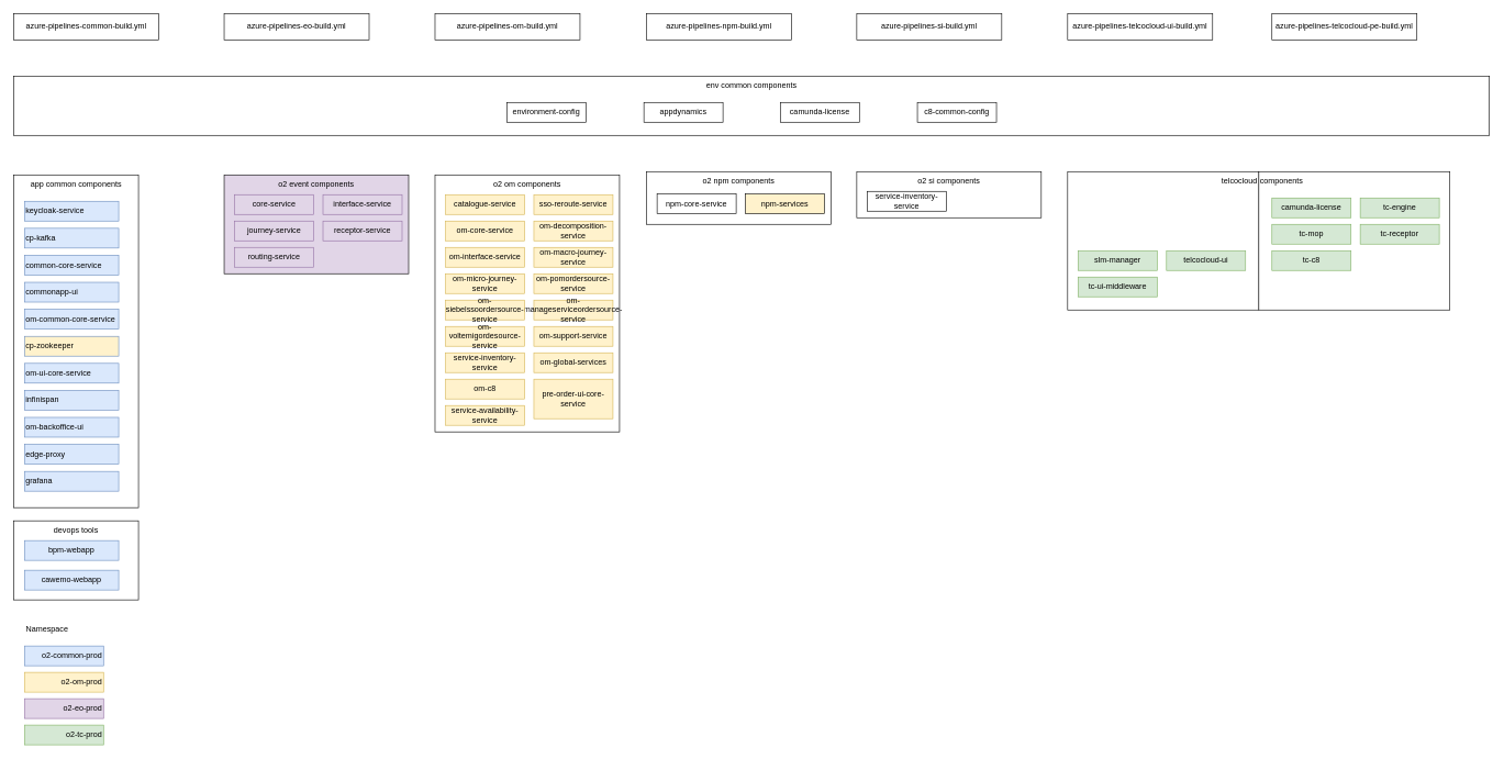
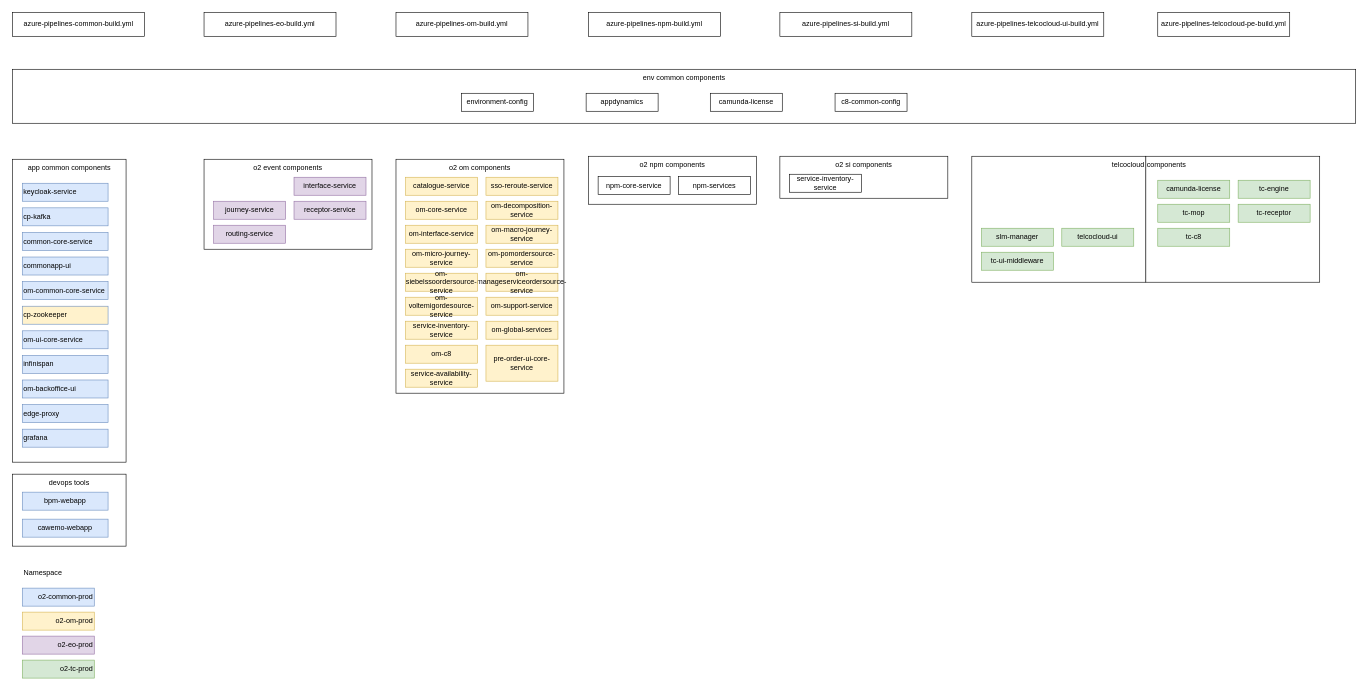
  <mxCell id="0" />
  <mxCell id="1" parent="0" />
  <mxCell id="2" value="components" style="rounded=0;whiteSpace=wrap;html=1;verticalAlign=top;align=left;" parent="1" vertex="1"><mxGeometry x="1909" y="260" width="290" height="210" as="geometry" /></mxCell>
  <mxCell id="3" value="env common components" style="rounded=0;whiteSpace=wrap;html=1;verticalAlign=top;" parent="1" vertex="1"><mxGeometry x="20" y="115" width="2239" height="90" as="geometry" /></mxCell>
  <mxCell id="4" value="environment-config" style="rounded=0;whiteSpace=wrap;html=1;" parent="1" vertex="1"><mxGeometry x="768" y="155" width="120" height="30" as="geometry" /></mxCell>
  <mxCell id="5" value="appdynamics" style="rounded=0;whiteSpace=wrap;html=1;" parent="1" vertex="1"><mxGeometry x="976" y="155" width="120" height="30" as="geometry" /></mxCell>
  <mxCell id="6" value="camunda-license" style="rounded=0;whiteSpace=wrap;html=1;" parent="1" vertex="1"><mxGeometry x="1183" y="155" width="120" height="30" as="geometry" /></mxCell>
  <mxCell id="7" value="c8-common-config" style="rounded=0;whiteSpace=wrap;html=1;" parent="1" vertex="1"><mxGeometry x="1391" y="155" width="120" height="30" as="geometry" /></mxCell>
  <mxCell id="8" value="app common components" style="rounded=0;whiteSpace=wrap;html=1;verticalAlign=top;" parent="1" vertex="1"><mxGeometry x="20" y="265" width="189" height="505" as="geometry" /></mxCell>
  <mxCell id="9" value="cp-zookeeper" style="rounded=0;whiteSpace=wrap;html=1;fillColor=#fff2cc;strokeColor=#6c8ebf;align=left;flipV=0;flipH=0;" parent="1" vertex="1"><mxGeometry x="36" y="510" width="143" height="30" as="geometry" /></mxCell>
  <mxCell id="10" value="keycloak-service" style="rounded=0;whiteSpace=wrap;html=1;fillColor=#dae8fc;strokeColor=#6c8ebf;align=left;flipV=0;flipH=0;" parent="1" vertex="1"><mxGeometry x="36" y="305" width="143" height="30" as="geometry" /></mxCell>
  <mxCell id="11" value="cp-kafka" style="rounded=0;whiteSpace=wrap;html=1;fillColor=#dae8fc;strokeColor=#6c8ebf;align=left;flipV=0;flipH=0;" parent="1" vertex="1"><mxGeometry x="36" y="346" width="143" height="30" as="geometry" /></mxCell>
  <mxCell id="12" value="edge-proxy" style="rounded=0;whiteSpace=wrap;html=1;fillColor=#dae8fc;strokeColor=#6c8ebf;align=left;flipV=0;flipH=0;" parent="1" vertex="1"><mxGeometry x="36" y="674" width="143" height="30" as="geometry" /></mxCell>
  <mxCell id="13" value="common-core-service" style="rounded=0;whiteSpace=wrap;html=1;fillColor=#dae8fc;strokeColor=#6c8ebf;align=left;flipV=0;flipH=0;" parent="1" vertex="1"><mxGeometry x="36" y="387" width="143" height="30" as="geometry" /></mxCell>
  <mxCell id="14" value="om-backoffice-ui" style="rounded=0;whiteSpace=wrap;html=1;fillColor=#dae8fc;strokeColor=#6c8ebf;align=left;flipV=0;flipH=0;" parent="1" vertex="1"><mxGeometry x="36" y="633" width="143" height="30" as="geometry" /></mxCell>
  <mxCell id="15" value="commonapp-ui" style="rounded=0;whiteSpace=wrap;html=1;fillColor=#dae8fc;strokeColor=#6c8ebf;align=left;flipV=0;flipH=0;" parent="1" vertex="1"><mxGeometry x="36" y="428" width="143" height="30" as="geometry" /></mxCell>
  <mxCell id="16" value="infinispan" style="rounded=0;whiteSpace=wrap;html=1;fillColor=#dae8fc;strokeColor=#6c8ebf;align=left;flipV=0;flipH=0;" parent="1" vertex="1"><mxGeometry x="36" y="592" width="143" height="30" as="geometry" /></mxCell>
  <mxCell id="17" value="om-common-core-service" style="rounded=0;whiteSpace=wrap;html=1;fillColor=#dae8fc;strokeColor=#6c8ebf;align=left;flipV=0;flipH=0;" parent="1" vertex="1"><mxGeometry x="36" y="469" width="143" height="30" as="geometry" /></mxCell>
  <mxCell id="18" value="om-ui-core-service" style="rounded=0;whiteSpace=wrap;html=1;fillColor=#dae8fc;strokeColor=#6c8ebf;align=left;flipV=0;flipH=0;" parent="1" vertex="1"><mxGeometry x="36" y="551" width="143" height="30" as="geometry" /></mxCell>
- <mxCell id="19" value="o2 event components" style="rounded=0;whiteSpace=wrap;html=1;verticalAlign=top;fillColor=#e1d5e7;" parent="1" vertex="1"><mxGeometry x="339" y="265" width="280" height="150" as="geometry" /></mxCell>
+ <mxCell id="19" value="o2 event components" style="rounded=0;whiteSpace=wrap;html=1;verticalAlign=top;" parent="1" vertex="1"><mxGeometry x="339" y="265" width="280" height="150" as="geometry" /></mxCell>
  <mxCell id="20" value="routing-service" style="rounded=0;whiteSpace=wrap;html=1;fillColor=#e1d5e7;strokeColor=#9673a6;" parent="1" vertex="1"><mxGeometry x="355" y="375" width="120" height="30" as="geometry" /></mxCell>
  <mxCell id="21" value="receptor-service" style="rounded=0;whiteSpace=wrap;html=1;fillColor=#e1d5e7;strokeColor=#9673a6;" parent="1" vertex="1"><mxGeometry x="489" y="335" width="120" height="30" as="geometry" /></mxCell>
  <mxCell id="22" value="journey-service" style="rounded=0;whiteSpace=wrap;html=1;fillColor=#e1d5e7;strokeColor=#9673a6;" parent="1" vertex="1"><mxGeometry x="355" y="335" width="120" height="30" as="geometry" /></mxCell>
- <mxCell id="23" value="core-service" style="rounded=0;whiteSpace=wrap;html=1;fillColor=#e1d5e7;strokeColor=#9673a6;" parent="1" vertex="1"><mxGeometry x="355" y="295" width="120" height="30" as="geometry" /></mxCell>
  <mxCell id="24" value="interface-service" style="rounded=0;whiteSpace=wrap;html=1;fillColor=#e1d5e7;strokeColor=#9673a6;" parent="1" vertex="1"><mxGeometry x="489" y="295" width="120" height="30" as="geometry" /></mxCell>
  <mxCell id="25" value="o2 om components" style="rounded=0;whiteSpace=wrap;html=1;verticalAlign=top;" parent="1" vertex="1"><mxGeometry x="659" y="265" width="280" height="390" as="geometry" /></mxCell>
  <mxCell id="26" value="service-availability-service" style="rounded=0;whiteSpace=wrap;html=1;fillColor=#fff2cc;strokeColor=#d6b656;" parent="1" vertex="1"><mxGeometry x="675" y="615" width="120" height="30" as="geometry" /></mxCell>
  <mxCell id="27" value="pre-order-ui-core-service" style="rounded=0;whiteSpace=wrap;html=1;fillColor=#fff2cc;strokeColor=#d6b656;" parent="1" vertex="1"><mxGeometry x="809" y="575" width="120" height="60" as="geometry" /></mxCell>
  <mxCell id="28" value="om-c8" style="rounded=0;whiteSpace=wrap;html=1;fillColor=#fff2cc;strokeColor=#d6b656;" parent="1" vertex="1"><mxGeometry x="675" y="575" width="120" height="30" as="geometry" /></mxCell>
  <mxCell id="29" value="om-global-services" style="rounded=0;whiteSpace=wrap;html=1;fillColor=#fff2cc;strokeColor=#d6b656;" parent="1" vertex="1"><mxGeometry x="809" y="535" width="120" height="30" as="geometry" /></mxCell>
  <mxCell id="30" value="service-inventory-service" style="rounded=0;whiteSpace=wrap;html=1;fillColor=#fff2cc;strokeColor=#d6b656;" parent="1" vertex="1"><mxGeometry x="675" y="535" width="120" height="30" as="geometry" /></mxCell>
  <mxCell id="31" value="om-support-service" style="rounded=0;whiteSpace=wrap;html=1;fillColor=#fff2cc;strokeColor=#d6b656;" parent="1" vertex="1"><mxGeometry x="809" y="495" width="120" height="30" as="geometry" /></mxCell>
  <mxCell id="32" value="om-voltemigordesource-service" style="rounded=0;whiteSpace=wrap;html=1;fillColor=#fff2cc;strokeColor=#d6b656;" parent="1" vertex="1"><mxGeometry x="675" y="495" width="120" height="30" as="geometry" /></mxCell>
  <mxCell id="33" value="om-manageserviceordersource-service" style="rounded=0;whiteSpace=wrap;html=1;fillColor=#fff2cc;strokeColor=#d6b656;" parent="1" vertex="1"><mxGeometry x="809" y="455" width="120" height="30" as="geometry" /></mxCell>
  <mxCell id="34" value="om-siebelssoordersource-service" style="rounded=0;whiteSpace=wrap;html=1;fillColor=#fff2cc;strokeColor=#d6b656;" parent="1" vertex="1"><mxGeometry x="675" y="455" width="120" height="30" as="geometry" /></mxCell>
  <mxCell id="35" value="om-pomordersource-service" style="rounded=0;whiteSpace=wrap;html=1;fillColor=#fff2cc;strokeColor=#d6b656;" parent="1" vertex="1"><mxGeometry x="809" y="415" width="120" height="30" as="geometry" /></mxCell>
  <mxCell id="36" value="om-micro-journey-service" style="rounded=0;whiteSpace=wrap;html=1;fillColor=#fff2cc;strokeColor=#d6b656;" parent="1" vertex="1"><mxGeometry x="675" y="415" width="120" height="30" as="geometry" /></mxCell>
  <mxCell id="37" value="om-macro-journey-service" style="rounded=0;whiteSpace=wrap;html=1;fillColor=#fff2cc;strokeColor=#d6b656;" parent="1" vertex="1"><mxGeometry x="809" y="375" width="120" height="30" as="geometry" /></mxCell>
  <mxCell id="38" value="om-interface-service" style="rounded=0;whiteSpace=wrap;html=1;fillColor=#fff2cc;strokeColor=#d6b656;" parent="1" vertex="1"><mxGeometry x="675" y="375" width="120" height="30" as="geometry" /></mxCell>
  <mxCell id="39" value="om-decomposition-service" style="rounded=0;whiteSpace=wrap;html=1;fillColor=#fff2cc;strokeColor=#d6b656;" parent="1" vertex="1"><mxGeometry x="809" y="335" width="120" height="30" as="geometry" /></mxCell>
  <mxCell id="40" value="om-core-service" style="rounded=0;whiteSpace=wrap;html=1;fillColor=#fff2cc;strokeColor=#d6b656;" parent="1" vertex="1"><mxGeometry x="675" y="335" width="120" height="30" as="geometry" /></mxCell>
  <mxCell id="41" value="sso-reroute-service" style="rounded=0;whiteSpace=wrap;html=1;fillColor=#fff2cc;strokeColor=#d6b656;" parent="1" vertex="1"><mxGeometry x="809" y="295" width="120" height="30" as="geometry" /></mxCell>
  <mxCell id="42" value="catalogue-service" style="rounded=0;whiteSpace=wrap;html=1;fillColor=#fff2cc;strokeColor=#d6b656;" parent="1" vertex="1"><mxGeometry x="675" y="295" width="120" height="30" as="geometry" /></mxCell>
  <mxCell id="43" value="o2 si components" style="rounded=0;whiteSpace=wrap;html=1;verticalAlign=top;" parent="1" vertex="1"><mxGeometry x="1299" y="260" width="280" height="70" as="geometry" /></mxCell>
  <mxCell id="44" value="service-inventory-service" style="rounded=0;whiteSpace=wrap;html=1;" parent="1" vertex="1"><mxGeometry x="1315" y="290" width="120" height="30" as="geometry" /></mxCell>
  <mxCell id="45" value="telcocloud" style="rounded=0;whiteSpace=wrap;html=1;verticalAlign=top;align=right;" parent="1" vertex="1"><mxGeometry x="1619" y="260" width="290" height="210" as="geometry" /></mxCell>
  <mxCell id="46" value="slm-manager" style="rounded=0;whiteSpace=wrap;html=1;fillColor=#d5e8d4;strokeColor=#82b366;" parent="1" vertex="1"><mxGeometry x="1635" y="380" width="120" height="30" as="geometry" /></mxCell>
  <mxCell id="47" value="telcocloud-ui" style="rounded=0;whiteSpace=wrap;html=1;fillColor=#d5e8d4;strokeColor=#82b366;" parent="1" vertex="1"><mxGeometry x="1769" y="380" width="120" height="30" as="geometry" /></mxCell>
  <mxCell id="48" value="tc-ui-middleware" style="rounded=0;whiteSpace=wrap;html=1;fillColor=#d5e8d4;strokeColor=#82b366;" parent="1" vertex="1"><mxGeometry x="1635" y="420" width="120" height="30" as="geometry" /></mxCell>
  <mxCell id="49" value="o2 npm components" style="rounded=0;whiteSpace=wrap;html=1;verticalAlign=top;" parent="1" vertex="1"><mxGeometry x="980" y="260" width="280" height="80" as="geometry" /></mxCell>
  <mxCell id="50" value="npm-core-service" style="rounded=0;whiteSpace=wrap;html=1;" parent="1" vertex="1"><mxGeometry x="996" y="294" width="120" height="30" as="geometry" /></mxCell>
- <mxCell id="51" value="npm-services" style="rounded=0;whiteSpace=wrap;html=1;fillColor=#fff2cc;" parent="1" vertex="1"><mxGeometry x="1130" y="294" width="120" height="30" as="geometry" /></mxCell>
+ <mxCell id="51" value="npm-services" style="rounded=0;whiteSpace=wrap;html=1;" parent="1" vertex="1"><mxGeometry x="1130" y="294" width="120" height="30" as="geometry" /></mxCell>
  <mxCell id="52" value="devops tools" style="rounded=0;whiteSpace=wrap;html=1;verticalAlign=top;" parent="1" vertex="1"><mxGeometry x="20" y="790" width="189" height="120" as="geometry" /></mxCell>
  <mxCell id="53" value="bpm-webapp" style="rounded=0;whiteSpace=wrap;html=1;fillColor=#dae8fc;strokeColor=#6c8ebf;" parent="1" vertex="1"><mxGeometry x="36" y="820" width="143" height="30" as="geometry" /></mxCell>
  <mxCell id="54" value="cawemo-webapp" style="rounded=0;whiteSpace=wrap;html=1;fillColor=#dae8fc;strokeColor=#6c8ebf;" parent="1" vertex="1"><mxGeometry x="36" y="865" width="143" height="30" as="geometry" /></mxCell>
  <mxCell id="55" value="azure-pipelines-common-build.yml" style="rounded=0;whiteSpace=wrap;html=1;" parent="1" vertex="1"><mxGeometry x="20" y="20" width="220" height="40" as="geometry" /></mxCell>
  <mxCell id="56" value="azure-pipelines-eo-build.yml" style="rounded=0;whiteSpace=wrap;html=1;" parent="1" vertex="1"><mxGeometry x="339" y="20" width="220" height="40" as="geometry" /></mxCell>
  <mxCell id="57" value="azure-pipelines-om-build.yml" style="rounded=0;whiteSpace=wrap;html=1;" parent="1" vertex="1"><mxGeometry x="659" y="20" width="220" height="40" as="geometry" /></mxCell>
  <mxCell id="58" value="azure-pipelines-npm-build.yml" style="rounded=0;whiteSpace=wrap;html=1;" parent="1" vertex="1"><mxGeometry x="980" y="20" width="220" height="40" as="geometry" /></mxCell>
  <mxCell id="59" value="azure-pipelines-si-build.yml" style="rounded=0;whiteSpace=wrap;html=1;" parent="1" vertex="1"><mxGeometry x="1299" y="20" width="220" height="40" as="geometry" /></mxCell>
  <mxCell id="60" value="azure-pipelines-telcocloud-ui-build.yml" style="rounded=0;whiteSpace=wrap;html=1;" parent="1" vertex="1"><mxGeometry x="1619" y="20" width="220" height="40" as="geometry" /></mxCell>
  <mxCell id="61" value="azure-pipelines-telcocloud-pe-build.yml" style="rounded=0;whiteSpace=wrap;html=1;" parent="1" vertex="1"><mxGeometry x="1929" y="20" width="220" height="40" as="geometry" /></mxCell>
  <mxCell id="62" value="camunda-license" style="rounded=0;whiteSpace=wrap;html=1;fillColor=#d5e8d4;strokeColor=#82b366;" parent="1" vertex="1"><mxGeometry x="1929" y="300" width="120" height="30" as="geometry" /></mxCell>
  <mxCell id="63" value="tc-engine" style="rounded=0;whiteSpace=wrap;html=1;fillColor=#d5e8d4;strokeColor=#82b366;" parent="1" vertex="1"><mxGeometry x="2063" y="300" width="120" height="30" as="geometry" /></mxCell>
  <mxCell id="64" value="tc-mop" style="rounded=0;whiteSpace=wrap;html=1;fillColor=#d5e8d4;strokeColor=#82b366;" parent="1" vertex="1"><mxGeometry x="1929" y="340" width="120" height="30" as="geometry" /></mxCell>
  <mxCell id="65" value="tc-receptor" style="rounded=0;whiteSpace=wrap;html=1;fillColor=#d5e8d4;strokeColor=#82b366;" parent="1" vertex="1"><mxGeometry x="2063" y="340" width="120" height="30" as="geometry" /></mxCell>
  <mxCell id="66" value="tc-c8" style="rounded=0;whiteSpace=wrap;html=1;fillColor=#d5e8d4;strokeColor=#82b366;" parent="1" vertex="1"><mxGeometry x="1929" y="380" width="120" height="30" as="geometry" /></mxCell>
  <mxCell id="67" value="grafana" style="rounded=0;whiteSpace=wrap;html=1;fillColor=#dae8fc;strokeColor=#6c8ebf;align=left;flipV=0;flipH=0;" parent="1" vertex="1"><mxGeometry x="36" y="715" width="143" height="30" as="geometry" /></mxCell>
  <mxCell id="68" value="Namespace" style="text;html=1;strokeColor=none;fillColor=none;align=center;verticalAlign=middle;whiteSpace=wrap;rounded=0;" parent="1" vertex="1"><mxGeometry x="31" y="940" width="79" height="30" as="geometry" /></mxCell>
  <mxCell id="69" value="" style="group" parent="1" vertex="1" connectable="0"><mxGeometry x="36" y="980" width="120" height="150" as="geometry" /></mxCell>
  <mxCell id="70" value="o2-common-prod" style="rounded=0;whiteSpace=wrap;html=1;fillColor=#dae8fc;strokeColor=#6c8ebf;align=right;" parent="69" vertex="1"><mxGeometry width="120" height="30" as="geometry" /></mxCell>
  <mxCell id="71" value="o2-om-prod" style="rounded=0;whiteSpace=wrap;html=1;fillColor=#fff2cc;strokeColor=#d6b656;align=right;" parent="69" vertex="1"><mxGeometry y="40" width="120" height="30" as="geometry" /></mxCell>
  <mxCell id="72" value="o2-eo-prod" style="rounded=0;whiteSpace=wrap;html=1;fillColor=#e1d5e7;strokeColor=#9673a6;align=right;" parent="69" vertex="1"><mxGeometry y="80" width="120" height="30" as="geometry" /></mxCell>
  <mxCell id="73" value="o2-tc-prod" style="rounded=0;whiteSpace=wrap;html=1;fillColor=#d5e8d4;strokeColor=#82b366;align=right;" parent="69" vertex="1"><mxGeometry y="120" width="120" height="30" as="geometry" /></mxCell>
